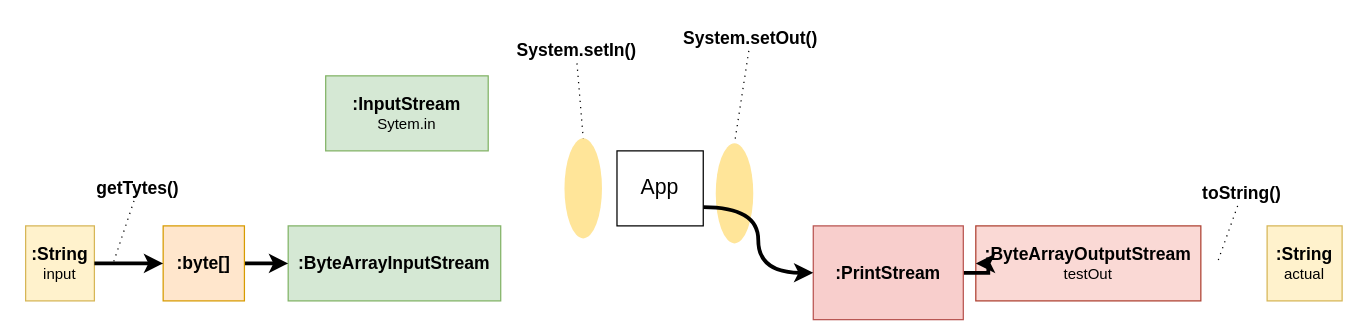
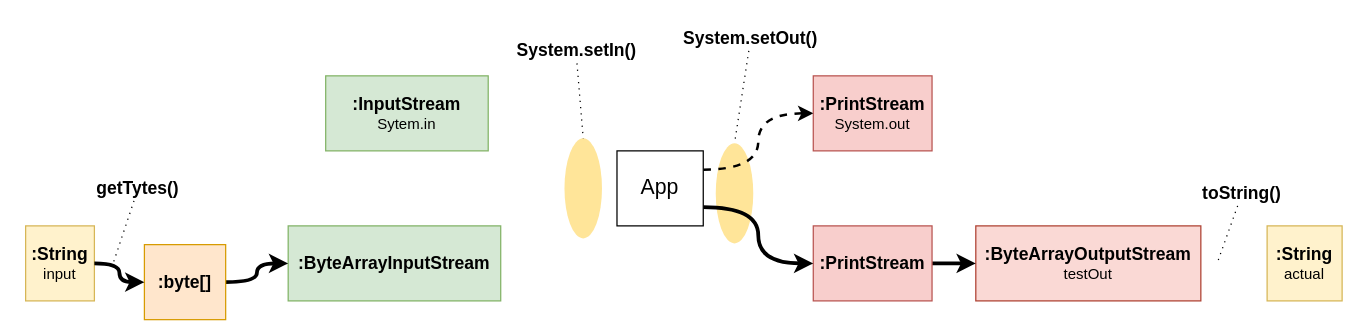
  <mxCell id="0" />
  <mxCell id="1" parent="0" />
  <mxCell id="2" value="" style="ellipse;whiteSpace=wrap;html=1;fontFamily=Helvetica;fontSize=12;rotation=0;dashed=1;strokeWidth=2;perimeterSpacing=0;flipH=0;strokeColor=none;fillColor=#FFE599;" parent="1" vertex="1"><mxGeometry x="572" y="114" width="30" height="80" as="geometry" /></mxCell>
  <mxCell id="3" value="" style="ellipse;whiteSpace=wrap;html=1;fontFamily=Helvetica;fontSize=12;rotation=0;dashed=1;strokeWidth=2;perimeterSpacing=0;strokeColor=none;fillColor=#FFE599;" parent="1" vertex="1"><mxGeometry x="451" y="110" width="30" height="80" as="geometry" /></mxCell>
  <mxCell id="4" value="&lt;span style=&quot;text-align: left;&quot;&gt;&lt;b&gt;&lt;font style=&quot;font-size: 14px&quot;&gt;:ByteArrayOutputStream&lt;/font&gt;&lt;/b&gt;&lt;br style=&quot;font-size: 12px&quot;&gt;testOut&lt;br style=&quot;font-size: 12px&quot;&gt;&lt;/span&gt;" style="rounded=0;whiteSpace=wrap;html=1;fontFamily=Helvetica;fontSize=12;fillColor=#fad9d5;strokeColor=#ae4132;labelBackgroundColor=none;" parent="1" vertex="1"><mxGeometry x="780" y="180" width="180" height="60" as="geometry" /></mxCell>
  <mxCell id="5" style="edgeStyle=orthogonalEdgeStyle;rounded=0;orthogonalLoop=1;jettySize=auto;html=1;entryX=0;entryY=0.5;entryDx=0;entryDy=0;fontFamily=Helvetica;fontSize=12;strokeWidth=3;" parent="1" source="6" target="4" edge="1"><mxGeometry relative="1" as="geometry" /></mxCell>
- <mxCell id="6" value="&lt;b&gt;&lt;font style=&quot;font-size: 14px&quot;&gt;:PrintStream&lt;/font&gt;&lt;/b&gt;" style="whiteSpace=wrap;html=1;rounded=0;fontFamily=Helvetica;fontSize=12;fillColor=#f8cecc;strokeColor=#b85450;" parent="1" vertex="1"><mxGeometry x="650" y="180" width="120" height="75" as="geometry" /></mxCell>
+ <mxCell id="6" value="&lt;b&gt;&lt;font style=&quot;font-size: 14px&quot;&gt;:PrintStream&lt;/font&gt;&lt;/b&gt;" style="whiteSpace=wrap;html=1;rounded=0;fontFamily=Helvetica;fontSize=12;fillColor=#f8cecc;strokeColor=#b85450;" parent="1" vertex="1"><mxGeometry x="650" y="180" width="95" height="60" as="geometry" /></mxCell>
  <mxCell id="7" value="&lt;span style=&quot;text-align: left;&quot;&gt;&lt;b&gt;&lt;font style=&quot;font-size: 14px&quot;&gt;:String&lt;/font&gt;&lt;/b&gt;&lt;br&gt;actual&lt;br style=&quot;font-size: 12px&quot;&gt;&lt;/span&gt;" style="rounded=0;whiteSpace=wrap;html=1;fontFamily=Helvetica;fontSize=12;fillColor=#fff2cc;strokeColor=#d6b656;labelBackgroundColor=none;" parent="1" vertex="1"><mxGeometry x="1013" y="180" width="60" height="60" as="geometry" /></mxCell>
+ <mxCell id="8" value="&lt;b&gt;&lt;font style=&quot;font-size: 14px&quot;&gt;:PrintStream&lt;/font&gt;&lt;/b&gt;&lt;br&gt;System.out" style="whiteSpace=wrap;html=1;rounded=0;fontFamily=Helvetica;fontSize=12;fillColor=#f8cecc;strokeColor=#b85450;" parent="1" vertex="1"><mxGeometry x="650" y="60" width="95" height="60" as="geometry" /></mxCell>
  <mxCell id="9" style="rounded=0;orthogonalLoop=1;jettySize=auto;html=1;fontFamily=Helvetica;fontSize=12;entryX=0;entryY=0.5;entryDx=0;entryDy=0;exitX=1;exitY=0.75;exitDx=0;exitDy=0;edgeStyle=orthogonalEdgeStyle;curved=1;strokeWidth=3;" parent="1" source="11" target="6" edge="1"><mxGeometry relative="1" as="geometry" /></mxCell>
+ <mxCell id="10" style="edgeStyle=orthogonalEdgeStyle;rounded=0;orthogonalLoop=1;jettySize=auto;html=1;exitX=1;exitY=0.25;exitDx=0;exitDy=0;entryX=0;entryY=0.5;entryDx=0;entryDy=0;fontFamily=Helvetica;fontSize=12;dashed=1;curved=1;strokeWidth=2;" parent="1" source="11" target="8" edge="1"><mxGeometry relative="1" as="geometry" /></mxCell>
  <mxCell id="11" value="App" style="rounded=0;whiteSpace=wrap;html=1;fontFamily=Helvetica;fontSize=17;" parent="1" vertex="1"><mxGeometry x="493" y="120" width="69" height="60" as="geometry" /></mxCell>
  <mxCell id="12" value="&lt;font style=&quot;font-size: 14px&quot;&gt;&lt;b&gt;:ByteArrayInputStream&lt;/b&gt;&lt;/font&gt;" style="whiteSpace=wrap;html=1;rounded=0;fontFamily=Helvetica;fontSize=12;fillColor=#d5e8d4;strokeColor=#82b366;" parent="1" vertex="1"><mxGeometry x="230" y="180" width="170" height="60" as="geometry" /></mxCell>
  <mxCell id="13" value="&lt;b&gt;&lt;font style=&quot;font-size: 14px&quot;&gt;:InputStream&lt;/font&gt;&lt;/b&gt;&lt;br&gt;Sytem.in" style="whiteSpace=wrap;html=1;rounded=0;fontFamily=Helvetica;fontSize=12;fillColor=#d5e8d4;strokeColor=#82b366;" parent="1" vertex="1"><mxGeometry x="260" y="60" width="130" height="60" as="geometry" /></mxCell>
  <mxCell id="14" style="edgeStyle=orthogonalEdgeStyle;curved=1;rounded=0;orthogonalLoop=1;jettySize=auto;html=1;entryX=0;entryY=0.5;entryDx=0;entryDy=0;fontFamily=Helvetica;fontSize=12;strokeWidth=3;" parent="1" source="16" target="12" edge="1"><mxGeometry relative="1" as="geometry"><mxPoint x="190" y="210" as="targetPoint" /></mxGeometry></mxCell>
  <mxCell id="15" value="&lt;span style=&quot;text-align: left;&quot;&gt;&lt;b&gt;&lt;font style=&quot;font-size: 14px&quot;&gt;:String&lt;/font&gt;&lt;/b&gt;&lt;br&gt;input&lt;br style=&quot;font-size: 12px&quot;&gt;&lt;/span&gt;" style="rounded=0;whiteSpace=wrap;html=1;fontFamily=Helvetica;fontSize=12;fillColor=#fff2cc;strokeColor=#d6b656;labelBackgroundColor=none;" parent="1" vertex="1"><mxGeometry x="20" y="180" width="55" height="60" as="geometry" /></mxCell>
- <mxCell id="16" value="&lt;span style=&quot;text-align: left;&quot;&gt;&lt;b&gt;&lt;font style=&quot;font-size: 14px&quot;&gt;:byte[]&lt;/font&gt;&lt;/b&gt;&lt;br style=&quot;font-size: 12px&quot;&gt;&lt;/span&gt;" style="rounded=0;whiteSpace=wrap;html=1;fontFamily=Helvetica;fontSize=12;fillColor=#ffe6cc;strokeColor=#d79b00;labelBackgroundColor=none;" parent="1" vertex="1"><mxGeometry x="130" y="180" width="65" height="60" as="geometry" /></mxCell>
+ <mxCell id="16" value="&lt;span style=&quot;text-align: left;&quot;&gt;&lt;b&gt;&lt;font style=&quot;font-size: 14px&quot;&gt;:byte[]&lt;/font&gt;&lt;/b&gt;&lt;br style=&quot;font-size: 12px&quot;&gt;&lt;/span&gt;" style="rounded=0;whiteSpace=wrap;html=1;fontFamily=Helvetica;fontSize=12;fillColor=#ffe6cc;strokeColor=#d79b00;labelBackgroundColor=none;" parent="1" vertex="1"><mxGeometry x="115" y="195" width="65" height="60" as="geometry" /></mxCell>
  <mxCell id="17" style="edgeStyle=orthogonalEdgeStyle;curved=1;rounded=0;orthogonalLoop=1;jettySize=auto;html=1;entryX=0;entryY=0.5;entryDx=0;entryDy=0;fontFamily=Helvetica;fontSize=12;strokeWidth=3;" parent="1" source="15" target="16" edge="1"><mxGeometry relative="1" as="geometry"><mxPoint x="75" y="210" as="sourcePoint" /><mxPoint x="240" y="210" as="targetPoint" /></mxGeometry></mxCell>
  <mxCell id="18" style="rounded=0;orthogonalLoop=1;jettySize=auto;html=1;exitX=0.5;exitY=1;exitDx=0;exitDy=0;fontFamily=Helvetica;fontSize=12;endArrow=none;endFill=0;dashed=1;dashPattern=1 4;entryX=0.5;entryY=0;entryDx=0;entryDy=0;" parent="1" source="19" target="3" edge="1"><mxGeometry relative="1" as="geometry" /></mxCell>
  <mxCell id="19" value="System.setIn()" style="text;html=1;strokeColor=none;fillColor=none;align=center;verticalAlign=middle;whiteSpace=wrap;rounded=0;dashed=1;fontFamily=Helvetica;fontSize=14;fontStyle=1;" parent="1" vertex="1"><mxGeometry x="441" y="30" width="40" height="20" as="geometry" /></mxCell>
  <mxCell id="20" style="edgeStyle=none;rounded=0;orthogonalLoop=1;jettySize=auto;html=1;entryX=0.5;entryY=0;entryDx=0;entryDy=0;dashed=1;dashPattern=1 4;endArrow=none;endFill=0;fontFamily=Helvetica;fontSize=14;" parent="1" source="21" target="2" edge="1"><mxGeometry relative="1" as="geometry" /></mxCell>
  <mxCell id="21" value="System.setOut()" style="text;html=1;strokeColor=none;fillColor=none;align=center;verticalAlign=middle;whiteSpace=wrap;rounded=0;dashed=1;fontFamily=Helvetica;fontSize=14;fontStyle=1;" parent="1" vertex="1"><mxGeometry x="580" y="20" width="40" height="20" as="geometry" /></mxCell>
  <mxCell id="22" style="edgeStyle=none;rounded=0;orthogonalLoop=1;jettySize=auto;html=1;dashed=1;dashPattern=1 4;endArrow=none;endFill=0;fontFamily=Helvetica;fontSize=14;" parent="1" source="23" edge="1"><mxGeometry relative="1" as="geometry"><mxPoint x="90" y="210" as="targetPoint" /></mxGeometry></mxCell>
  <mxCell id="23" value="getTytes()" style="text;html=1;strokeColor=none;fillColor=none;align=center;verticalAlign=middle;whiteSpace=wrap;rounded=0;dashed=1;fontFamily=Helvetica;fontSize=14;fontStyle=1;" parent="1" vertex="1"><mxGeometry x="90" y="140" width="40" height="20" as="geometry" /></mxCell>
  <mxCell id="24" style="edgeStyle=none;rounded=0;orthogonalLoop=1;jettySize=auto;html=1;dashed=1;dashPattern=1 4;endArrow=none;endFill=0;fontFamily=Helvetica;fontSize=14;" parent="1" source="25" edge="1"><mxGeometry relative="1" as="geometry"><mxPoint x="973" y="210" as="targetPoint" /></mxGeometry></mxCell>
  <mxCell id="25" value="toString()" style="text;html=1;strokeColor=none;fillColor=none;align=center;verticalAlign=middle;whiteSpace=wrap;rounded=0;dashed=1;fontFamily=Helvetica;fontSize=14;fontStyle=1;" parent="1" vertex="1"><mxGeometry x="973" y="144" width="40" height="20" as="geometry" /></mxCell>
